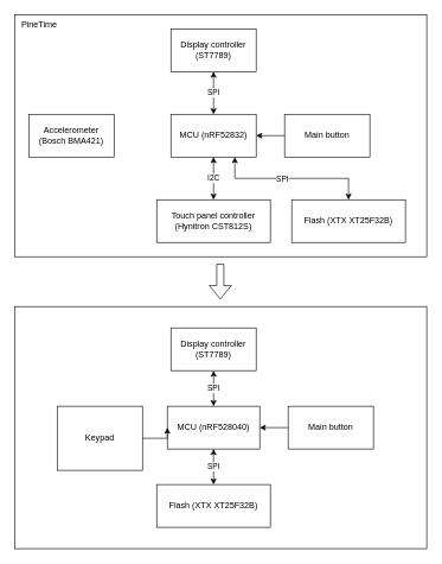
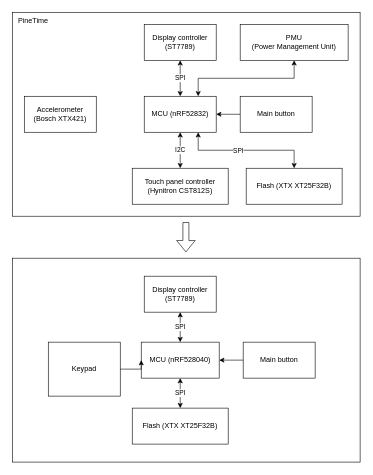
  <mxCell id="0" />
  <mxCell id="1" parent="0" />
  <mxCell id="2" value="" style="rounded=0;whiteSpace=wrap;html=1;fontFamily=Helvetica;fontColor=#000000;fillColor=none;" parent="1" vertex="1"><mxGeometry x="20" y="430" width="580" height="340" as="geometry" /></mxCell>
  <mxCell id="3" value="" style="rounded=0;whiteSpace=wrap;html=1;fontFamily=Helvetica;fontColor=#000000;fillColor=none;" parent="1" vertex="1"><mxGeometry x="20" y="20" width="580" height="340" as="geometry" /></mxCell>
  <mxCell id="4" value="SPI" style="edgeStyle=orthogonalEdgeStyle;rounded=0;orthogonalLoop=1;jettySize=auto;html=1;exitX=0.5;exitY=0;exitDx=0;exitDy=0;entryX=0.5;entryY=1;entryDx=0;entryDy=0;startArrow=classic;startFill=1;" parent="1" source="5" target="6" edge="1"><mxGeometry relative="1" as="geometry" /></mxCell>
  <mxCell id="5" value="MCU (nRF52832)" style="rounded=0;whiteSpace=wrap;html=1;" parent="1" vertex="1"><mxGeometry x="240" y="160" width="120" height="60" as="geometry" /></mxCell>
  <mxCell id="6" value="Display controller (ST7789)" style="rounded=0;whiteSpace=wrap;html=1;" parent="1" vertex="1"><mxGeometry x="240" y="40" width="120" height="60" as="geometry" /></mxCell>
  <mxCell id="7" style="edgeStyle=orthogonalEdgeStyle;rounded=0;orthogonalLoop=1;jettySize=auto;html=1;exitX=0;exitY=0.5;exitDx=0;exitDy=0;entryX=1;entryY=0.5;entryDx=0;entryDy=0;startArrow=none;startFill=0;" parent="1" source="8" target="5" edge="1"><mxGeometry relative="1" as="geometry" /></mxCell>
  <mxCell id="8" value="Main button" style="rounded=0;whiteSpace=wrap;html=1;" parent="1" vertex="1"><mxGeometry x="400" y="160" width="120" height="60" as="geometry" /></mxCell>
  <mxCell id="9" value="I2C" style="edgeStyle=orthogonalEdgeStyle;rounded=0;orthogonalLoop=1;jettySize=auto;html=1;exitX=0.5;exitY=0;exitDx=0;exitDy=0;entryX=0.5;entryY=1;entryDx=0;entryDy=0;startArrow=classic;startFill=1;" parent="1" source="10" target="5" edge="1"><mxGeometry relative="1" as="geometry" /></mxCell>
  <mxCell id="10" value="Touch panel controller (Hynitron CST812S)" style="rounded=0;whiteSpace=wrap;html=1;" parent="1" vertex="1"><mxGeometry x="220" y="280" width="160" height="60" as="geometry" /></mxCell>
- <mxCell id="11" value="Accelerometer (Bosch BMA421) " style="rounded=0;whiteSpace=wrap;html=1;" parent="1" vertex="1"><mxGeometry x="40" y="160" width="120" height="60" as="geometry" /></mxCell>
+ <mxCell id="11" value="Accelerometer (Bosch XTX421) " style="rounded=0;whiteSpace=wrap;html=1;" parent="1" vertex="1"><mxGeometry x="40" y="160" width="120" height="60" as="geometry" /></mxCell>
+ <mxCell id="12" style="edgeStyle=orthogonalEdgeStyle;rounded=0;orthogonalLoop=1;jettySize=auto;html=1;exitX=0.5;exitY=1;exitDx=0;exitDy=0;entryX=0.75;entryY=0;entryDx=0;entryDy=0;fontFamily=Helvetica;fontColor=#000000;startArrow=classic;startFill=1;" parent="1" source="13" target="5" edge="1"><mxGeometry relative="1" as="geometry" /></mxCell>
+ <mxCell id="13" value="&lt;div&gt;PMU &lt;br&gt;&lt;/div&gt;&lt;div&gt;(Power Management Unit)&lt;/div&gt;" style="rounded=0;whiteSpace=wrap;html=1;" parent="1" vertex="1"><mxGeometry x="400" y="40" width="180" height="60" as="geometry" /></mxCell>
  <mxCell id="14" style="edgeStyle=orthogonalEdgeStyle;rounded=0;orthogonalLoop=1;jettySize=auto;html=1;exitX=0.5;exitY=0;exitDx=0;exitDy=0;entryX=0.75;entryY=1;entryDx=0;entryDy=0;fontFamily=Helvetica;fontColor=#000000;startArrow=classic;startFill=1;" parent="1" source="16" target="5" edge="1"><mxGeometry relative="1" as="geometry" /></mxCell>
  <mxCell id="15" value="SPI" style="edgeLabel;html=1;align=center;verticalAlign=middle;resizable=0;points=[];fontFamily=Helvetica;fontColor=#000000;" parent="14" vertex="1" connectable="0"><mxGeometry x="-0.2" y="3" relative="1" as="geometry"><mxPoint x="-36" y="-3" as="offset" /></mxGeometry></mxCell>
  <mxCell id="16" value="&lt;p&gt;Flash (XTX XT25F32B)&lt;br&gt;&lt;/p&gt;" style="rounded=0;whiteSpace=wrap;html=1;" parent="1" vertex="1"><mxGeometry x="410" y="280" width="160" height="60" as="geometry" /></mxCell>
  <mxCell id="17" value="PineTime" style="text;html=1;strokeColor=none;fillColor=none;align=center;verticalAlign=middle;whiteSpace=wrap;rounded=0;fontFamily=Helvetica;fontColor=#000000;" parent="1" vertex="1"><mxGeometry x="20" y="20" width="70" height="30" as="geometry" /></mxCell>
  <mxCell id="18" value="" style="shape=flexArrow;endArrow=classic;html=1;rounded=0;fontFamily=Helvetica;fontColor=#000000;" parent="1" edge="1"><mxGeometry width="50" height="50" relative="1" as="geometry"><mxPoint x="309.5" y="370" as="sourcePoint" /><mxPoint x="309.5" y="420" as="targetPoint" /></mxGeometry></mxCell>
  <mxCell id="19" value="MCU (nRF528040)" style="rounded=0;whiteSpace=wrap;html=1;fontFamily=Helvetica;fontColor=#000000;fillColor=none;" parent="1" vertex="1"><mxGeometry x="235" y="570" width="130" height="60" as="geometry" /></mxCell>
  <mxCell id="20" style="edgeStyle=orthogonalEdgeStyle;rounded=0;orthogonalLoop=1;jettySize=auto;html=1;exitX=0;exitY=0.5;exitDx=0;exitDy=0;entryX=1;entryY=0.5;entryDx=0;entryDy=0;fontFamily=Helvetica;fontColor=#000000;startArrow=none;startFill=0;" parent="1" source="21" target="19" edge="1"><mxGeometry relative="1" as="geometry" /></mxCell>
  <mxCell id="21" value="Main button" style="rounded=0;whiteSpace=wrap;html=1;fontFamily=Helvetica;fontColor=#000000;fillColor=none;" parent="1" vertex="1"><mxGeometry x="405" y="570" width="120" height="60" as="geometry" /></mxCell>
  <mxCell id="22" value="SPI" style="edgeStyle=orthogonalEdgeStyle;rounded=0;orthogonalLoop=1;jettySize=auto;html=1;exitX=0.5;exitY=0;exitDx=0;exitDy=0;entryX=0.5;entryY=1;entryDx=0;entryDy=0;fontFamily=Helvetica;fontColor=#000000;startArrow=classic;startFill=1;" parent="1" source="23" target="19" edge="1"><mxGeometry relative="1" as="geometry" /></mxCell>
  <mxCell id="23" value="&lt;p&gt;Flash (XTX XT25F32B)&lt;br&gt;&lt;/p&gt;" style="rounded=0;whiteSpace=wrap;html=1;" parent="1" vertex="1"><mxGeometry x="220" y="680" width="160" height="60" as="geometry" /></mxCell>
  <mxCell id="24" value="SPI" style="edgeStyle=orthogonalEdgeStyle;rounded=0;orthogonalLoop=1;jettySize=auto;html=1;exitX=0.5;exitY=1;exitDx=0;exitDy=0;entryX=0.5;entryY=0;entryDx=0;entryDy=0;fontFamily=Helvetica;fontColor=#000000;startArrow=classic;startFill=1;" parent="1" source="25" target="19" edge="1"><mxGeometry relative="1" as="geometry" /></mxCell>
  <mxCell id="25" value="Display controller (ST7789)" style="rounded=0;whiteSpace=wrap;html=1;" parent="1" vertex="1"><mxGeometry x="240" y="460" width="120" height="60" as="geometry" /></mxCell>
  <mxCell id="26" style="edgeStyle=orthogonalEdgeStyle;rounded=0;orthogonalLoop=1;jettySize=auto;html=1;exitX=1;exitY=0.5;exitDx=0;exitDy=0;entryX=0;entryY=0.5;entryDx=0;entryDy=0;fontFamily=Helvetica;fontColor=#000000;startArrow=none;startFill=0;" parent="1" source="27" target="19" edge="1"><mxGeometry relative="1" as="geometry" /></mxCell>
  <mxCell id="27" value="Keypad" style="rounded=0;whiteSpace=wrap;html=1;fontFamily=Helvetica;fontColor=#000000;fillColor=none;" parent="1" vertex="1"><mxGeometry x="80" y="570" width="120" height="90" as="geometry" /></mxCell>
